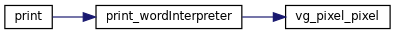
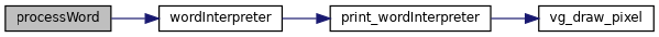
  digraph {
    rankdir=LR
    node [color=black fillcolor=white fontname=Helvetica fontsize=10 shape=record style=filled]
    edge [color=midnightblue fontname=Helvetica fontsize=10 labelfontname=Helvetica labelfontsize=10 style=solid]
-   n2 [height=0.2 label=print width=0.4]
+   n1 [fillcolor=grey75 fontcolor=black height=0.2 label=processWord width=0.4]
+   n2 [height=0.2 label=wordInterpreter width=0.4]
    n3 [height=0.2 label=print_wordInterpreter width=0.4]
-   n4 [height=0.2 label=vg_pixel_pixel width=0.4]
+   n4 [height=0.2 label=vg_draw_pixel width=0.4]
+   n1 -> n2
    n2 -> n3
    n3 -> n4
  }
